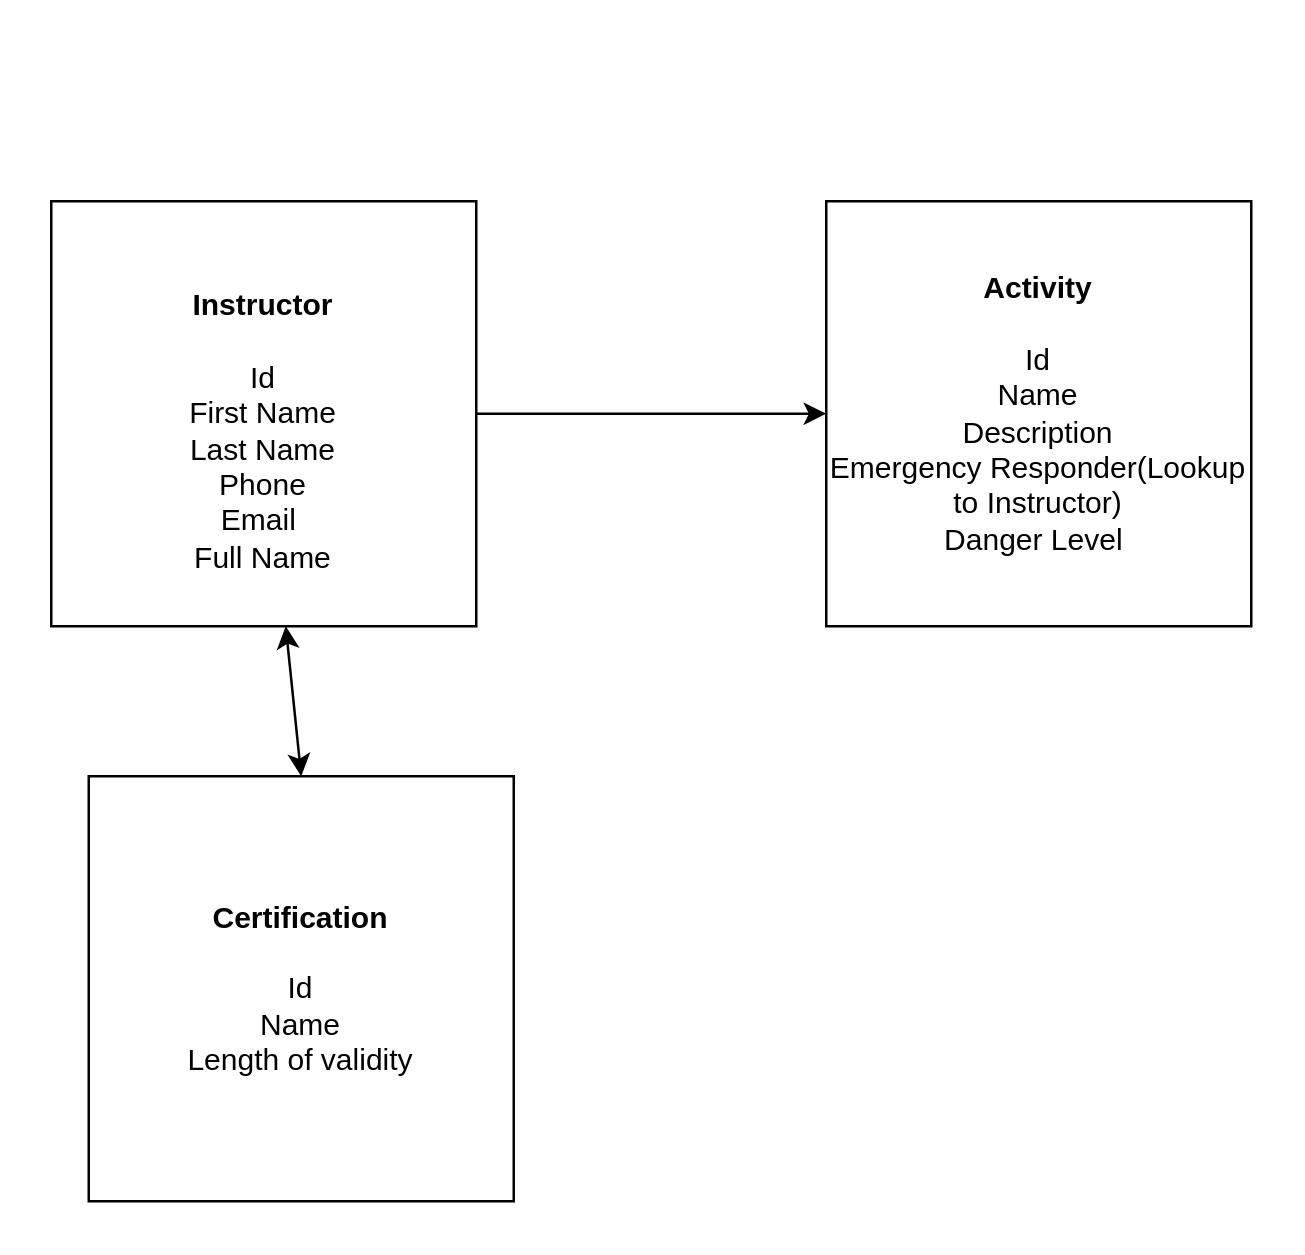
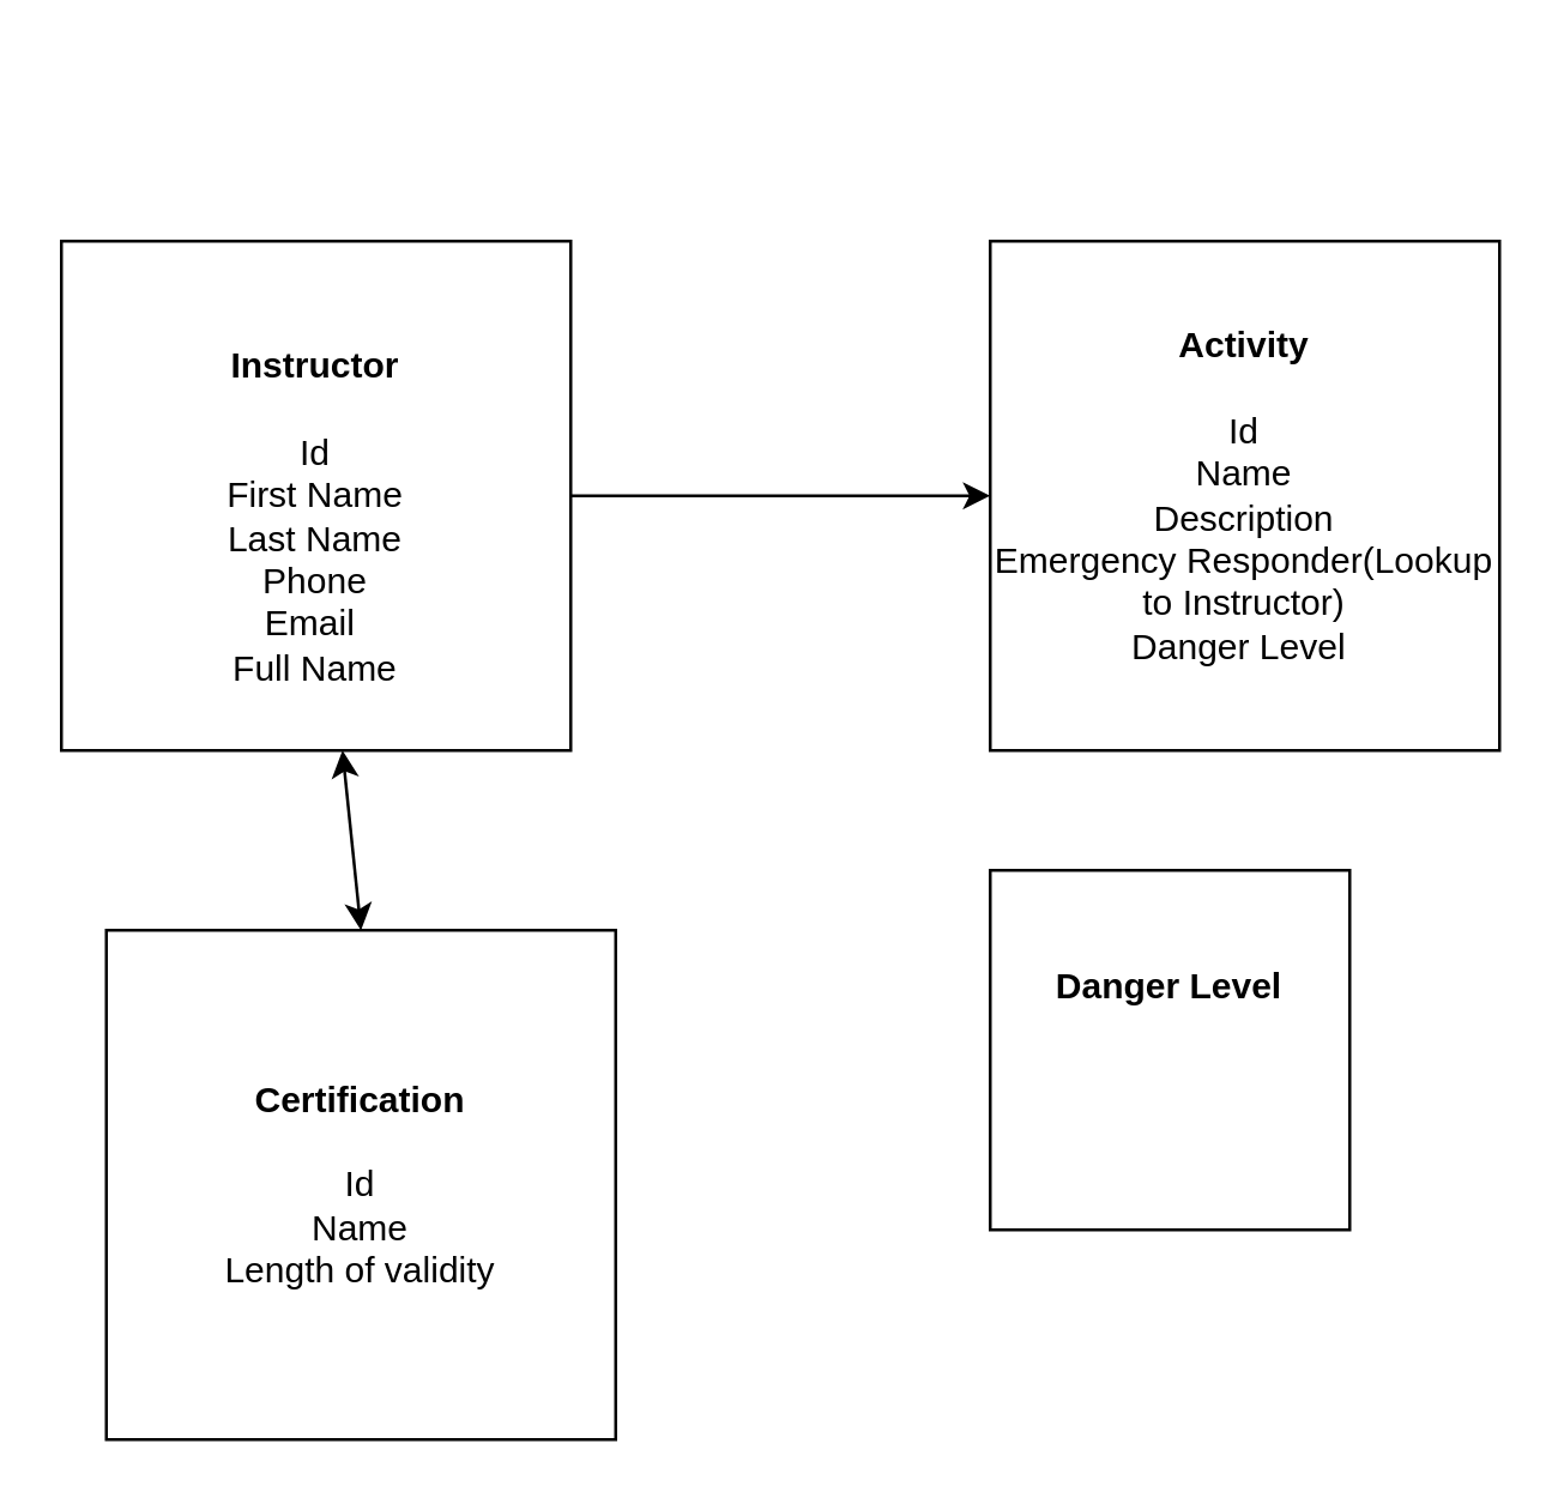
  <mxCell id="0" />
  <mxCell id="1" parent="0" />
  <mxCell id="2" value="&lt;div&gt;&lt;b&gt;&lt;br&gt;&lt;/b&gt;&lt;/div&gt;&lt;div&gt;&lt;b&gt;&lt;br&gt;&lt;/b&gt;&lt;/div&gt;&lt;div&gt;&lt;b&gt;&lt;br&gt;&lt;/b&gt;&lt;/div&gt;&lt;div&gt;&lt;b&gt;&lt;br&gt;&lt;/b&gt;&lt;/div&gt;&lt;div&gt;&lt;b&gt;&lt;br&gt;&lt;/b&gt;&lt;/div&gt;&lt;div&gt;&lt;b&gt;&lt;br&gt;&lt;/b&gt;&lt;/div&gt;&lt;div&gt;&lt;b&gt;&lt;br&gt;&lt;/b&gt;&lt;/div&gt;&lt;div&gt;&lt;b&gt;&lt;br&gt;&lt;/b&gt;&lt;/div&gt;&lt;b&gt;Instructor&lt;/b&gt;&lt;div&gt;&lt;b&gt;&lt;br&gt;&lt;/b&gt;&lt;div&gt;Id&lt;/div&gt;&lt;div&gt;First Name&lt;/div&gt;&lt;div&gt;Last Name&lt;/div&gt;&lt;div&gt;Phone&lt;/div&gt;&lt;div&gt;Email&amp;nbsp;&lt;br&gt;Full Name&lt;/div&gt;&lt;div&gt;&lt;br&gt;&lt;/div&gt;&lt;div&gt;&lt;br&gt;&lt;/div&gt;&lt;div&gt;&lt;br&gt;&lt;/div&gt;&lt;div&gt;&lt;br&gt;&lt;/div&gt;&lt;div&gt;&lt;br&gt;&lt;/div&gt;&lt;div&gt;&lt;br&gt;&lt;/div&gt;&lt;div&gt;&lt;br&gt;&lt;/div&gt;&lt;/div&gt;" style="whiteSpace=wrap;html=1;aspect=fixed;" vertex="1" parent="1"><mxGeometry x="20" y="20" width="170" height="170" as="geometry" /></mxCell>
  <mxCell id="3" value="&lt;div&gt;&lt;b&gt;Activity&lt;/b&gt;&lt;/div&gt;&lt;div&gt;&lt;br&gt;&lt;/div&gt;&lt;div&gt;&lt;span style=&quot;background-color: transparent; color: light-dark(rgb(0, 0, 0), rgb(255, 255, 255));&quot;&gt;Id&lt;/span&gt;&lt;/div&gt;&lt;div&gt;Name&lt;/div&gt;&lt;div&gt;Description&lt;/div&gt;&lt;div&gt;Emergency Responder(Lookup to Instructor)&lt;/div&gt;&lt;div&gt;Danger Level&amp;nbsp;&lt;/div&gt;" style="whiteSpace=wrap;html=1;aspect=fixed;" vertex="1" parent="1"><mxGeometry x="330" y="20" width="170" height="170" as="geometry" /></mxCell>
  <mxCell id="4" value="" style="endArrow=classic;html=1;rounded=0;exitX=1;exitY=0.5;exitDx=0;exitDy=0;" edge="1" parent="1" source="2" target="3"><mxGeometry width="50" height="50" relative="1" as="geometry"><mxPoint x="200" y="180" as="sourcePoint" /><mxPoint x="250" y="130" as="targetPoint" /></mxGeometry></mxCell>
+ <mxCell id="5" value="&lt;b&gt;Danger Level&lt;/b&gt;&lt;div&gt;&lt;b&gt;&lt;br&gt;&lt;/b&gt;&lt;/div&gt;&lt;div&gt;&lt;b&gt;&lt;br&gt;&lt;/b&gt;&lt;/div&gt;&lt;div&gt;&lt;br&gt;&lt;/div&gt;" style="whiteSpace=wrap;html=1;aspect=fixed;" vertex="1" parent="1"><mxGeometry x="330" y="230" width="120" height="120" as="geometry" /></mxCell>
  <mxCell id="6" value="&lt;b&gt;Certification&lt;/b&gt;&lt;div&gt;&lt;br&gt;&lt;/div&gt;&lt;div&gt;Id&lt;/div&gt;&lt;div&gt;Name&lt;/div&gt;&lt;div&gt;Length of validity&lt;/div&gt;" style="whiteSpace=wrap;html=1;aspect=fixed;" vertex="1" parent="1"><mxGeometry x="35" y="250" width="170" height="170" as="geometry" /></mxCell>
  <mxCell id="7" value="" style="endArrow=classic;startArrow=classic;html=1;rounded=0;entryX=0.5;entryY=0;entryDx=0;entryDy=0;" edge="1" parent="1" source="2" target="6"><mxGeometry width="50" height="50" relative="1" as="geometry"><mxPoint x="200" y="180" as="sourcePoint" /><mxPoint x="250" y="130" as="targetPoint" /></mxGeometry></mxCell>
